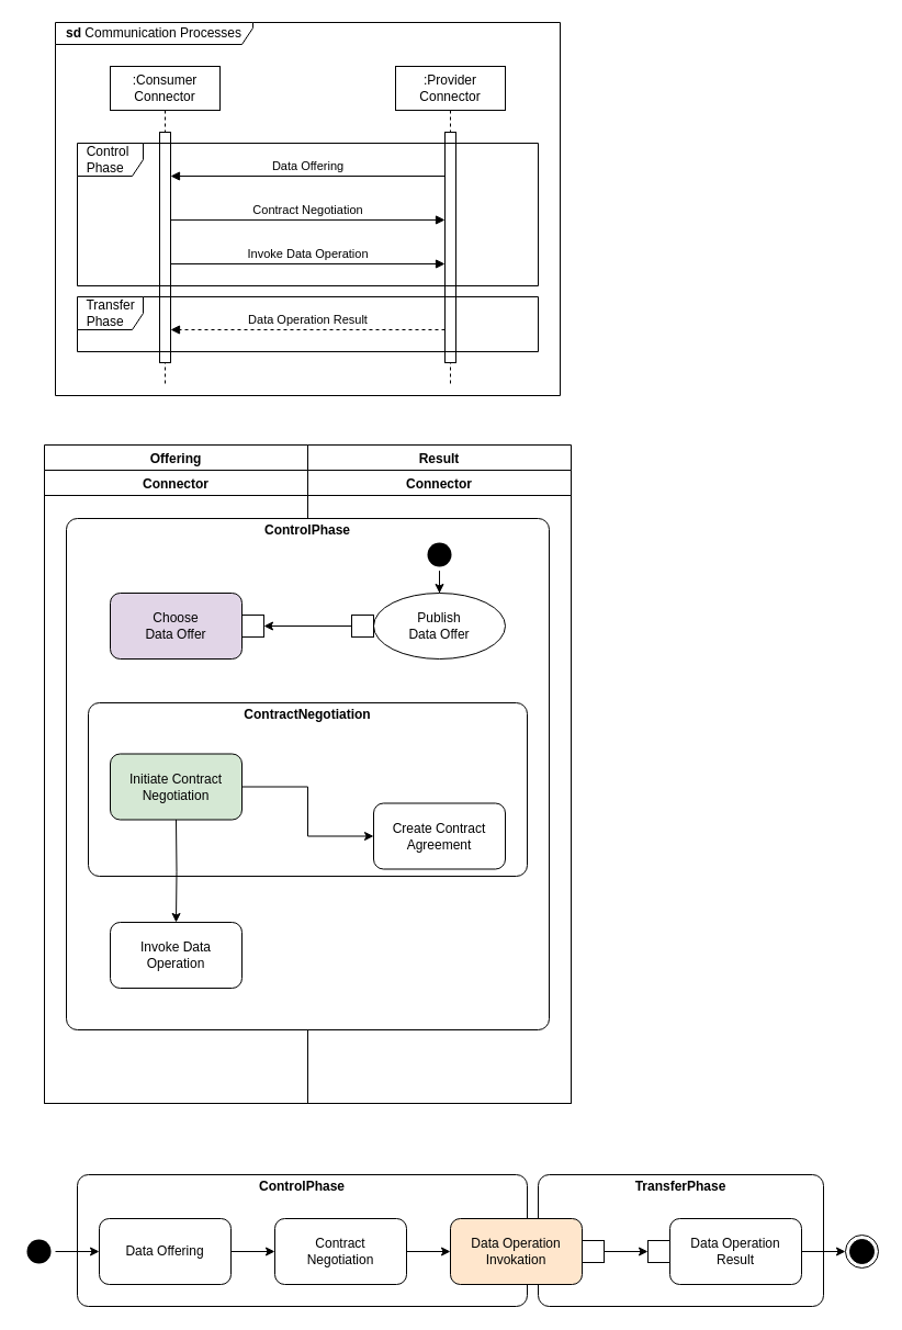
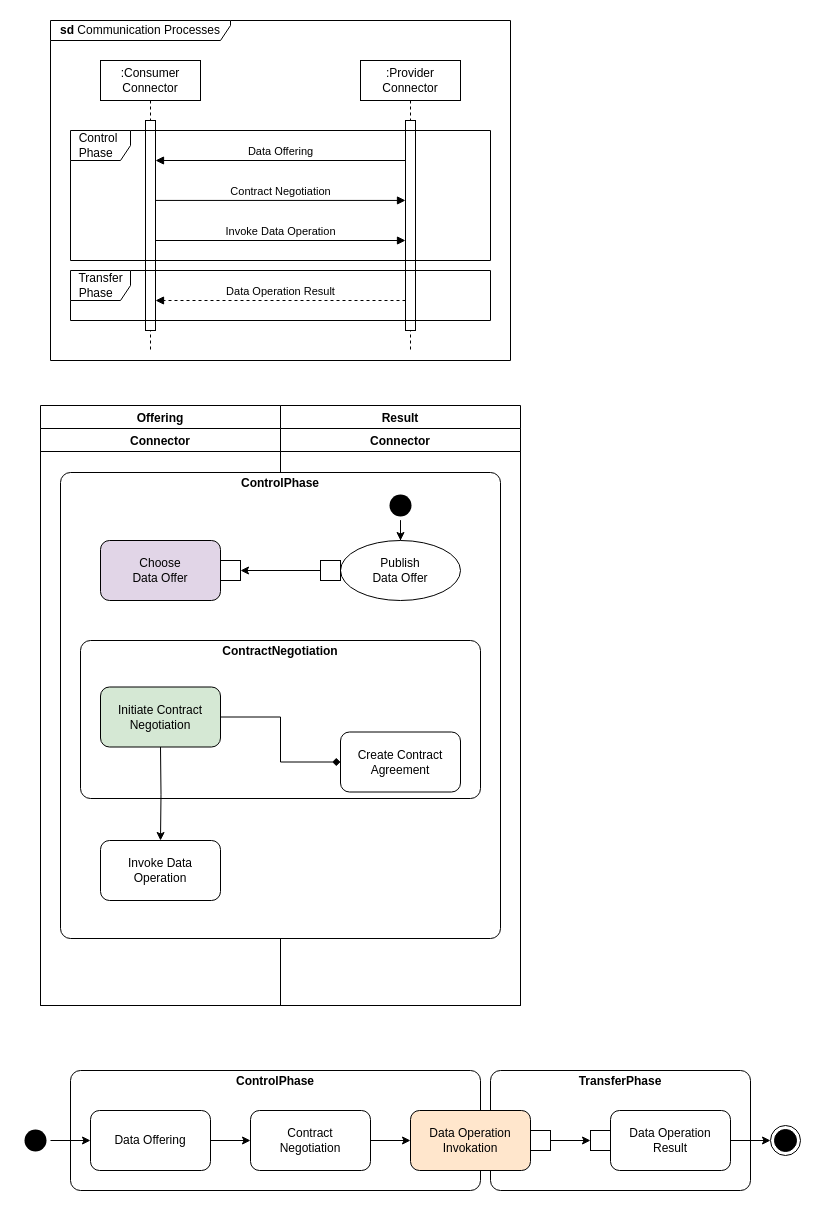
  <mxCell id="0" />
  <mxCell id="1" parent="0" />
  <mxCell id="2" value="&lt;b style=&quot;text-align: left&quot;&gt;sd&lt;/b&gt;&lt;span style=&quot;text-align: left&quot;&gt;&amp;nbsp;&lt;/span&gt;Communication Processes" style="shape=umlFrame;whiteSpace=wrap;html=1;width=180;height=20;" parent="1" vertex="1"><mxGeometry x="50" y="20" width="460" height="340" as="geometry" /></mxCell>
  <mxCell id="3" value=":Consumer&lt;br&gt;Connector" style="shape=umlLifeline;perimeter=lifelinePerimeter;whiteSpace=wrap;html=1;container=1;collapsible=0;recursiveResize=0;outlineConnect=0;" parent="1" vertex="1"><mxGeometry x="100" y="60" width="100" height="290" as="geometry" /></mxCell>
  <mxCell id="4" value="" style="html=1;points=[];perimeter=orthogonalPerimeter;" parent="3" vertex="1"><mxGeometry x="45" y="60" width="10" height="210" as="geometry" /></mxCell>
  <mxCell id="5" value="Data Operation Result" style="html=1;verticalAlign=bottom;endArrow=block;rounded=0;entryX=1;entryY=0.667;entryDx=0;entryDy=0;entryPerimeter=0;dashed=1;" parent="3" edge="1"><mxGeometry width="80" relative="1" as="geometry"><mxPoint x="305" y="240.0" as="sourcePoint" /><mxPoint x="55" y="240.0" as="targetPoint" /></mxGeometry></mxCell>
  <mxCell id="6" value=":Provider&lt;br&gt;Connector" style="shape=umlLifeline;perimeter=lifelinePerimeter;whiteSpace=wrap;html=1;container=1;collapsible=0;recursiveResize=0;outlineConnect=0;" parent="1" vertex="1"><mxGeometry x="360" y="60" width="100" height="290" as="geometry" /></mxCell>
  <mxCell id="7" value="" style="html=1;points=[];perimeter=orthogonalPerimeter;" parent="6" vertex="1"><mxGeometry x="45" y="60" width="10" height="210" as="geometry" /></mxCell>
  <mxCell id="8" value="Data Offering" style="html=1;verticalAlign=bottom;endArrow=block;rounded=0;entryX=1;entryY=0.667;entryDx=0;entryDy=0;entryPerimeter=0;" parent="1" edge="1"><mxGeometry width="80" relative="1" as="geometry"><mxPoint x="405" y="160" as="sourcePoint" /><mxPoint x="155" y="160" as="targetPoint" /></mxGeometry></mxCell>
  <mxCell id="9" value="Contract Negotiation" style="html=1;verticalAlign=bottom;endArrow=block;rounded=0;entryX=1;entryY=0.667;entryDx=0;entryDy=0;entryPerimeter=0;" parent="1" edge="1"><mxGeometry width="80" relative="1" as="geometry"><mxPoint x="155" y="199.93" as="sourcePoint" /><mxPoint x="405" y="199.93" as="targetPoint" /></mxGeometry></mxCell>
  <mxCell id="10" value="&amp;nbsp; Control &lt;br&gt;&amp;nbsp; Phase" style="shape=umlFrame;whiteSpace=wrap;html=1;width=60;height=30;align=left;" parent="1" vertex="1"><mxGeometry x="70" y="130" width="420" height="130" as="geometry" /></mxCell>
  <mxCell id="11" value="&amp;nbsp; Transfer&lt;br&gt;&amp;nbsp; Phase" style="shape=umlFrame;whiteSpace=wrap;html=1;width=60;height=30;align=left;" parent="1" vertex="1"><mxGeometry x="70" y="270" width="420" height="50" as="geometry" /></mxCell>
  <mxCell id="12" value="Invoke Data Operation" style="html=1;verticalAlign=bottom;endArrow=block;rounded=0;entryX=1;entryY=0.667;entryDx=0;entryDy=0;entryPerimeter=0;" parent="1" edge="1"><mxGeometry width="80" relative="1" as="geometry"><mxPoint x="155" y="240" as="sourcePoint" /><mxPoint x="405" y="240" as="targetPoint" /></mxGeometry></mxCell>
  <mxCell id="13" value="Offering" style="swimlane;" vertex="1" parent="1"><mxGeometry x="40" y="405" width="240" height="600" as="geometry" /></mxCell>
  <mxCell id="14" value="Connector" style="swimlane;" vertex="1" parent="13"><mxGeometry y="23" width="240" height="577" as="geometry" /></mxCell>
  <mxCell id="15" value="Result" style="swimlane;" vertex="1" parent="1"><mxGeometry x="280" y="405" width="240" height="600" as="geometry" /></mxCell>
  <mxCell id="16" value="Connector" style="swimlane;" vertex="1" parent="15"><mxGeometry y="23" width="240" height="577" as="geometry" /></mxCell>
  <mxCell id="17" value="&lt;p style=&quot;margin: 0px ; margin-top: 4px ; text-align: center&quot;&gt;&lt;b&gt;ControlPhase&lt;/b&gt;&lt;/p&gt;" style="html=1;shape=mxgraph.sysml.simpleState;html=1;overflow=fill;whiteSpace=wrap;align=center;" vertex="1" parent="16"><mxGeometry x="-220" y="44" width="440" height="466" as="geometry" /></mxCell>
  <mxCell id="18" style="edgeStyle=orthogonalEdgeStyle;rounded=0;orthogonalLoop=1;jettySize=auto;html=1;exitX=0.5;exitY=1;exitDx=0;exitDy=0;" edge="1" parent="16" source="19" target="20"><mxGeometry relative="1" as="geometry" /></mxCell>
  <mxCell id="19" value="" style="ellipse;html=1;shape=startState;fillColor=#000000;strokeColor=none;" vertex="1" parent="16"><mxGeometry x="105" y="62" width="30" height="30" as="geometry" /></mxCell>
  <mxCell id="20" value="Publish &lt;br&gt;Data Offer" style="ellipse;whiteSpace=wrap;html=1;" vertex="1" parent="16"><mxGeometry x="60" y="112" width="120" height="60" as="geometry" /></mxCell>
  <mxCell id="21" style="edgeStyle=orthogonalEdgeStyle;rounded=0;orthogonalLoop=1;jettySize=auto;html=1;exitX=0;exitY=0.5;exitDx=0;exitDy=0;entryX=1;entryY=0.5;entryDx=0;entryDy=0;" edge="1" parent="16" source="22" target="24"><mxGeometry relative="1" as="geometry" /></mxCell>
  <mxCell id="22" value="" style="rounded=0;whiteSpace=wrap;html=1;" vertex="1" parent="16"><mxGeometry x="40" y="132" width="20" height="20" as="geometry" /></mxCell>
  <mxCell id="23" value="Choose &lt;br&gt;Data Offer" style="rounded=1;whiteSpace=wrap;html=1;fillColor=#e1d5e7;" vertex="1" parent="16"><mxGeometry x="-180" y="112" width="120" height="60" as="geometry" /></mxCell>
  <mxCell id="24" value="" style="rounded=0;whiteSpace=wrap;html=1;" vertex="1" parent="16"><mxGeometry x="-60" y="132" width="20" height="20" as="geometry" /></mxCell>
  <mxCell id="25" value="&lt;p style=&quot;margin: 0px ; margin-top: 4px ; text-align: center&quot;&gt;&lt;b&gt;ContractNegotiation&lt;/b&gt;&lt;/p&gt;" style="html=1;shape=mxgraph.sysml.simpleState;html=1;overflow=fill;whiteSpace=wrap;align=center;" vertex="1" parent="16"><mxGeometry x="-200" y="212" width="400" height="158" as="geometry" /></mxCell>
  <mxCell id="26" value="Create Contract Agreement" style="rounded=1;whiteSpace=wrap;html=1;" vertex="1" parent="16"><mxGeometry x="60" y="303.5" width="120" height="60" as="geometry" /></mxCell>
  <mxCell id="27" value="&lt;p style=&quot;margin: 0px ; margin-top: 4px ; text-align: center&quot;&gt;&lt;b&gt;TransferPhase&lt;/b&gt;&lt;/p&gt;" style="html=1;shape=mxgraph.sysml.simpleState;html=1;overflow=fill;whiteSpace=wrap;align=center;" vertex="1" parent="1"><mxGeometry x="490" y="1070" width="260" height="120" as="geometry" /></mxCell>
  <mxCell id="28" style="edgeStyle=orthogonalEdgeStyle;rounded=0;orthogonalLoop=1;jettySize=auto;html=1;exitX=0.5;exitY=1;exitDx=0;exitDy=0;entryX=0.5;entryY=0;entryDx=0;entryDy=0;" edge="1" parent="1" target="29"><mxGeometry relative="1" as="geometry"><mxPoint x="160" y="746.5" as="sourcePoint" /></mxGeometry></mxCell>
  <mxCell id="29" value="Invoke Data Operation" style="rounded=1;whiteSpace=wrap;html=1;" vertex="1" parent="1"><mxGeometry x="100" y="840" width="120" height="60" as="geometry" /></mxCell>
- <mxCell id="30" style="edgeStyle=orthogonalEdgeStyle;rounded=0;orthogonalLoop=1;jettySize=auto;html=1;exitX=1;exitY=0.5;exitDx=0;exitDy=0;entryX=0;entryY=0.5;entryDx=0;entryDy=0;" edge="1" parent="1" source="31" target="26"><mxGeometry relative="1" as="geometry" /></mxCell>
+ <mxCell id="30" style="edgeStyle=orthogonalEdgeStyle;rounded=0;orthogonalLoop=1;jettySize=auto;html=1;exitX=1;exitY=0.5;exitDx=0;exitDy=0;entryX=0;entryY=0.5;entryDx=0;entryDy=0;endArrow=diamond;" edge="1" parent="1" source="31" target="26"><mxGeometry relative="1" as="geometry" /></mxCell>
  <mxCell id="31" value="Initiate Contract Negotiation" style="rounded=1;whiteSpace=wrap;html=1;fillColor=#d5e8d4;" vertex="1" parent="1"><mxGeometry x="100" y="686.5" width="120" height="60" as="geometry" /></mxCell>
  <mxCell id="32" value="&lt;p style=&quot;margin: 0px ; margin-top: 4px ; text-align: center&quot;&gt;&lt;b&gt;ControlPhase&lt;/b&gt;&lt;/p&gt;" style="html=1;shape=mxgraph.sysml.simpleState;html=1;overflow=fill;whiteSpace=wrap;align=center;" vertex="1" parent="1"><mxGeometry x="70" y="1070" width="410" height="120" as="geometry" /></mxCell>
  <mxCell id="33" style="edgeStyle=orthogonalEdgeStyle;rounded=0;orthogonalLoop=1;jettySize=auto;html=1;exitX=1;exitY=0.5;exitDx=0;exitDy=0;entryX=0;entryY=0.5;entryDx=0;entryDy=0;" edge="1" parent="1" source="34" target="36"><mxGeometry relative="1" as="geometry" /></mxCell>
  <mxCell id="34" value="Data Offering" style="rounded=1;whiteSpace=wrap;html=1;" vertex="1" parent="1"><mxGeometry x="90" y="1110" width="120" height="60" as="geometry" /></mxCell>
  <mxCell id="35" style="edgeStyle=orthogonalEdgeStyle;rounded=0;orthogonalLoop=1;jettySize=auto;html=1;exitX=1;exitY=0.5;exitDx=0;exitDy=0;entryX=0;entryY=0.5;entryDx=0;entryDy=0;" edge="1" parent="1" source="36" target="37"><mxGeometry relative="1" as="geometry" /></mxCell>
  <mxCell id="36" value="Contract &lt;br&gt;Negotiation" style="rounded=1;whiteSpace=wrap;html=1;" vertex="1" parent="1"><mxGeometry x="250" y="1110" width="120" height="60" as="geometry" /></mxCell>
  <mxCell id="37" value="Data Operation&lt;br&gt;Invokation" style="rounded=1;whiteSpace=wrap;html=1;fillColor=#ffe6cc;" vertex="1" parent="1"><mxGeometry x="410" y="1110" width="120" height="60" as="geometry" /></mxCell>
  <mxCell id="38" style="edgeStyle=orthogonalEdgeStyle;rounded=0;orthogonalLoop=1;jettySize=auto;html=1;exitX=1;exitY=0.5;exitDx=0;exitDy=0;entryX=0;entryY=0.5;entryDx=0;entryDy=0;" edge="1" parent="1" source="39" target="45"><mxGeometry relative="1" as="geometry" /></mxCell>
  <mxCell id="39" value="Data Operation&lt;br&gt;Result" style="rounded=1;whiteSpace=wrap;html=1;" vertex="1" parent="1"><mxGeometry x="610" y="1110" width="120" height="60" as="geometry" /></mxCell>
  <mxCell id="40" style="edgeStyle=orthogonalEdgeStyle;rounded=0;orthogonalLoop=1;jettySize=auto;html=1;exitX=1;exitY=0.5;exitDx=0;exitDy=0;entryX=0;entryY=0.5;entryDx=0;entryDy=0;" edge="1" parent="1" source="41" target="34"><mxGeometry relative="1" as="geometry" /></mxCell>
  <mxCell id="41" value="" style="ellipse;html=1;shape=startState;fillColor=#000000;strokeColor=none;" vertex="1" parent="1"><mxGeometry x="20" y="1125" width="30" height="30" as="geometry" /></mxCell>
  <mxCell id="42" style="edgeStyle=orthogonalEdgeStyle;rounded=0;orthogonalLoop=1;jettySize=auto;html=1;exitX=1;exitY=0.5;exitDx=0;exitDy=0;entryX=0;entryY=0.5;entryDx=0;entryDy=0;" edge="1" parent="1" source="43" target="44"><mxGeometry relative="1" as="geometry" /></mxCell>
  <mxCell id="43" value="" style="rounded=0;whiteSpace=wrap;html=1;" vertex="1" parent="1"><mxGeometry x="530" y="1130" width="20" height="20" as="geometry" /></mxCell>
  <mxCell id="44" value="" style="rounded=0;whiteSpace=wrap;html=1;" vertex="1" parent="1"><mxGeometry x="590" y="1130" width="20" height="20" as="geometry" /></mxCell>
  <mxCell id="45" value="" style="ellipse;html=1;shape=endState;fillColor=#000000;strokeColor=#000000;" vertex="1" parent="1"><mxGeometry x="770" y="1125" width="30" height="30" as="geometry" /></mxCell>
